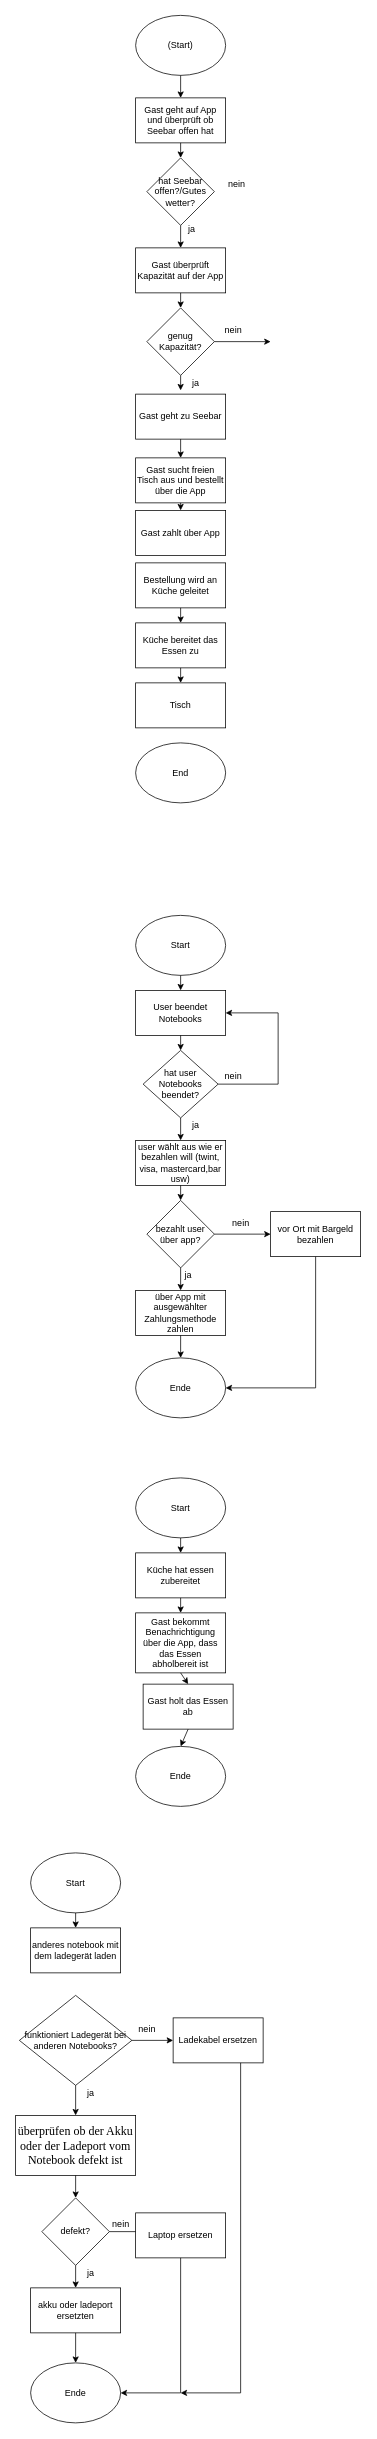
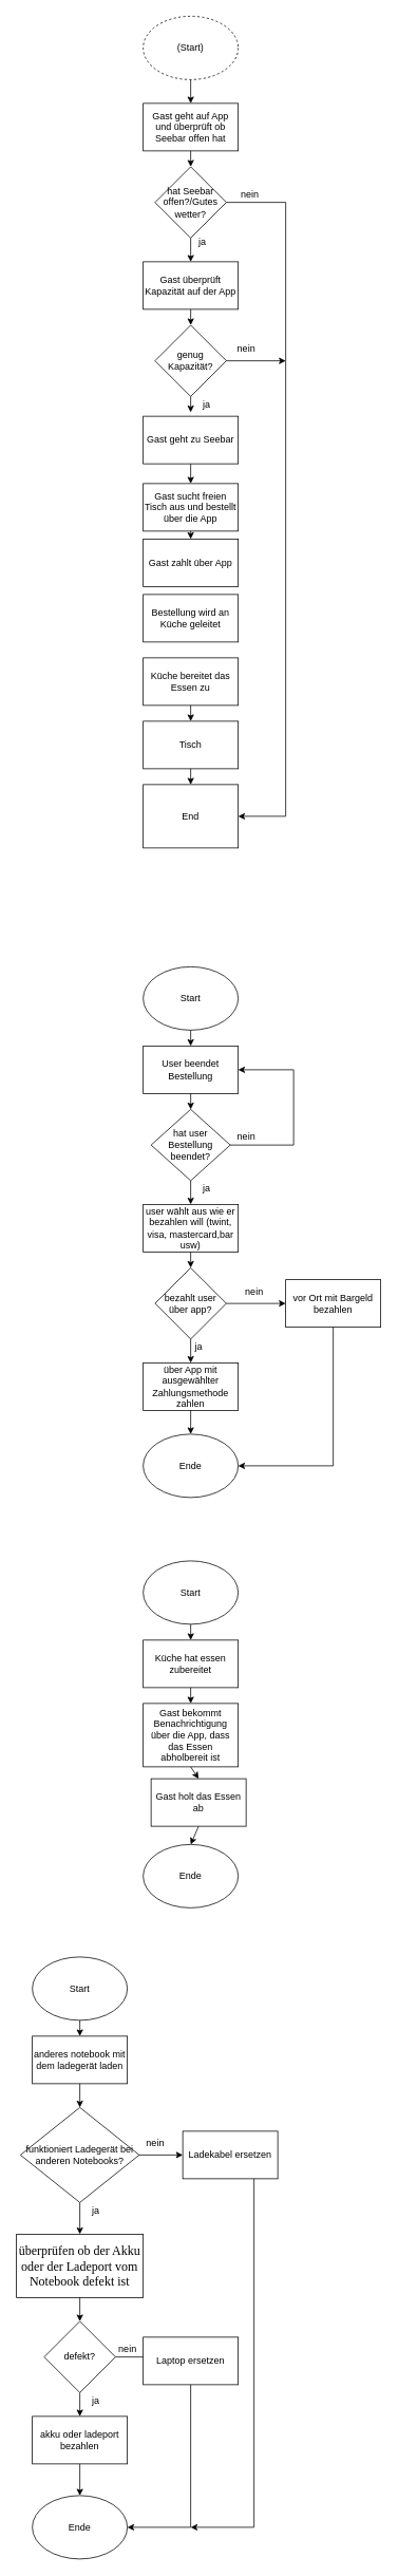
  <mxCell id="0" />
  <mxCell id="1" parent="0" />
- <mxCell id="2" value="(Start)" style="ellipse;whiteSpace=wrap;html=1;" vertex="1" parent="1"><mxGeometry x="180" y="20" width="120" height="80" as="geometry" /></mxCell>
+ <mxCell id="2" value="(Start)" style="ellipse;whiteSpace=wrap;html=1;dashed=1;" vertex="1" parent="1"><mxGeometry x="180" y="20" width="120" height="80" as="geometry" /></mxCell>
  <mxCell id="3" value="" style="endArrow=classic;html=1;rounded=0;exitX=0.5;exitY=1;exitDx=0;exitDy=0;" edge="1" parent="1" source="2"><mxGeometry width="50" height="50" relative="1" as="geometry"><mxPoint x="290" y="430" as="sourcePoint" /><mxPoint x="240" y="130" as="targetPoint" /></mxGeometry></mxCell>
  <mxCell id="4" value="Gast geht auf App und überprüft ob Seebar offen hat" style="rounded=0;whiteSpace=wrap;html=1;" vertex="1" parent="1"><mxGeometry x="180" y="130" width="120" height="60" as="geometry" /></mxCell>
  <mxCell id="5" value="hat Seebar offen?/Gutes wetter?" style="rhombus;whiteSpace=wrap;html=1;" vertex="1" parent="1"><mxGeometry x="195" y="210" width="90" height="90" as="geometry" /></mxCell>
  <mxCell id="6" value="" style="endArrow=classic;html=1;rounded=0;exitX=0.5;exitY=1;exitDx=0;exitDy=0;entryX=0.5;entryY=0;entryDx=0;entryDy=0;" edge="1" parent="1" source="4" target="5"><mxGeometry width="50" height="50" relative="1" as="geometry"><mxPoint x="310" y="360" as="sourcePoint" /><mxPoint x="360" y="310" as="targetPoint" /></mxGeometry></mxCell>
  <mxCell id="7" value="" style="endArrow=classic;html=1;rounded=0;exitX=0.5;exitY=1;exitDx=0;exitDy=0;" edge="1" parent="1" source="5"><mxGeometry width="50" height="50" relative="1" as="geometry"><mxPoint x="290" y="390" as="sourcePoint" /><mxPoint x="240" y="330" as="targetPoint" /></mxGeometry></mxCell>
  <mxCell id="8" value="ja" style="text;html=1;strokeColor=none;fillColor=none;align=center;verticalAlign=middle;whiteSpace=wrap;rounded=0;" vertex="1" parent="1"><mxGeometry x="225" y="290" width="60" height="30" as="geometry" /></mxCell>
+ <mxCell id="9" value="" style="endArrow=classic;html=1;rounded=0;exitX=1;exitY=0.5;exitDx=0;exitDy=0;entryX=1;entryY=0.5;entryDx=0;entryDy=0;" edge="1" parent="1" source="5" target="15"><mxGeometry width="50" height="50" relative="1" as="geometry"><mxPoint x="290" y="390" as="sourcePoint" /><mxPoint x="370" y="1220" as="targetPoint" /><Array as="points"><mxPoint x="360" y="255" /><mxPoint x="360" y="1030" /></Array></mxGeometry></mxCell>
  <mxCell id="10" value="nein" style="text;html=1;strokeColor=none;fillColor=none;align=center;verticalAlign=middle;whiteSpace=wrap;rounded=0;" vertex="1" parent="1"><mxGeometry x="285" y="230" width="60" height="30" as="geometry" /></mxCell>
  <mxCell id="11" value="Gast überprüft Kapazität auf der App" style="rounded=0;whiteSpace=wrap;html=1;" vertex="1" parent="1"><mxGeometry x="180" y="330" width="120" height="60" as="geometry" /></mxCell>
  <mxCell id="12" value="" style="endArrow=classic;html=1;rounded=0;exitX=0.5;exitY=1;exitDx=0;exitDy=0;" edge="1" parent="1" source="11"><mxGeometry width="50" height="50" relative="1" as="geometry"><mxPoint x="290" y="370" as="sourcePoint" /><mxPoint x="240" y="410" as="targetPoint" /></mxGeometry></mxCell>
  <mxCell id="13" value="genug Kapazität?" style="rhombus;whiteSpace=wrap;html=1;" vertex="1" parent="1"><mxGeometry x="195" y="410" width="90" height="90" as="geometry" /></mxCell>
  <mxCell id="14" value="" style="endArrow=classic;html=1;rounded=0;exitX=1;exitY=0.5;exitDx=0;exitDy=0;" edge="1" parent="1" source="13"><mxGeometry width="50" height="50" relative="1" as="geometry"><mxPoint x="290" y="450" as="sourcePoint" /><mxPoint x="360" y="455" as="targetPoint" /></mxGeometry></mxCell>
- <mxCell id="15" value="End" style="ellipse;whiteSpace=wrap;html=1;" vertex="1" parent="1"><mxGeometry x="180" y="990" width="120" height="80" as="geometry" /></mxCell>
+ <mxCell id="15" value="End" style="whiteSpace=wrap;html=1;rounded=0;" vertex="1" parent="1"><mxGeometry x="180" y="990" width="120" height="80" as="geometry" /></mxCell>
  <mxCell id="16" value="nein" style="text;html=1;align=center;verticalAlign=middle;resizable=0;points=[];autosize=1;strokeColor=none;fillColor=none;" vertex="1" parent="1"><mxGeometry x="285" y="425" width="50" height="30" as="geometry" /></mxCell>
  <mxCell id="17" value="" style="endArrow=classic;html=1;rounded=0;exitX=0.5;exitY=1;exitDx=0;exitDy=0;" edge="1" parent="1" source="13"><mxGeometry width="50" height="50" relative="1" as="geometry"><mxPoint x="290" y="530" as="sourcePoint" /><mxPoint x="240" y="520" as="targetPoint" /></mxGeometry></mxCell>
  <mxCell id="18" value="ja" style="text;html=1;align=center;verticalAlign=middle;resizable=0;points=[];autosize=1;strokeColor=none;fillColor=none;" vertex="1" parent="1"><mxGeometry x="245" y="495" width="30" height="30" as="geometry" /></mxCell>
  <mxCell id="19" value="Gast geht zu Seebar" style="rounded=0;whiteSpace=wrap;html=1;" vertex="1" parent="1"><mxGeometry x="180" y="525" width="120" height="60" as="geometry" /></mxCell>
  <mxCell id="20" value="" style="endArrow=classic;html=1;rounded=0;exitX=0.5;exitY=1;exitDx=0;exitDy=0;" edge="1" parent="1" source="19"><mxGeometry width="50" height="50" relative="1" as="geometry"><mxPoint x="290" y="590" as="sourcePoint" /><mxPoint x="240" y="610" as="targetPoint" /></mxGeometry></mxCell>
  <mxCell id="21" value="Gast sucht freien Tisch aus und bestellt über die App" style="rounded=0;whiteSpace=wrap;html=1;" vertex="1" parent="1"><mxGeometry x="180" y="610" width="120" height="60" as="geometry" /></mxCell>
  <mxCell id="22" value="Bestellung wird an Küche geleitet" style="rounded=0;whiteSpace=wrap;html=1;" vertex="1" parent="1"><mxGeometry x="180" y="750" width="120" height="60" as="geometry" /></mxCell>
- <mxCell id="23" value="" style="endArrow=classic;html=1;rounded=0;exitX=0.5;exitY=1;exitDx=0;exitDy=0;entryX=0.5;entryY=0;entryDx=0;entryDy=0;" edge="1" parent="1" source="22" target="24"><mxGeometry width="50" height="50" relative="1" as="geometry"><mxPoint x="490" y="930" as="sourcePoint" /><mxPoint x="240" y="770" as="targetPoint" /></mxGeometry></mxCell>
  <mxCell id="24" value="Küche bereitet das Essen zu" style="rounded=0;whiteSpace=wrap;html=1;" vertex="1" parent="1"><mxGeometry x="180" y="830" width="120" height="60" as="geometry" /></mxCell>
  <mxCell id="25" value="Start" style="ellipse;whiteSpace=wrap;html=1;" vertex="1" parent="1"><mxGeometry x="180" y="1220" width="120" height="80" as="geometry" /></mxCell>
- <mxCell id="26" value="hat user Notebooks beendet?" style="rhombus;whiteSpace=wrap;html=1;" vertex="1" parent="1"><mxGeometry x="190" y="1400" width="100" height="90" as="geometry" /></mxCell>
+ <mxCell id="26" value="hat user Bestellung beendet?" style="rhombus;whiteSpace=wrap;html=1;" vertex="1" parent="1"><mxGeometry x="190" y="1400" width="100" height="90" as="geometry" /></mxCell>
  <mxCell id="27" value="Tisch" style="rounded=0;whiteSpace=wrap;html=1;" vertex="1" parent="1"><mxGeometry x="180" y="910" width="120" height="60" as="geometry" /></mxCell>
  <mxCell id="28" value="" style="endArrow=classic;html=1;rounded=0;exitX=0.5;exitY=1;exitDx=0;exitDy=0;entryX=0.5;entryY=0;entryDx=0;entryDy=0;" edge="1" parent="1" source="24" target="27"><mxGeometry width="50" height="50" relative="1" as="geometry"><mxPoint x="150" y="620" as="sourcePoint" /><mxPoint x="200" y="570" as="targetPoint" /></mxGeometry></mxCell>
+ <mxCell id="29" value="" style="endArrow=classic;html=1;rounded=0;exitX=0.5;exitY=1;exitDx=0;exitDy=0;entryX=0.5;entryY=0;entryDx=0;entryDy=0;" edge="1" parent="1" source="27" target="15"><mxGeometry width="50" height="50" relative="1" as="geometry"><mxPoint x="150" y="620" as="sourcePoint" /><mxPoint x="200" y="570" as="targetPoint" /></mxGeometry></mxCell>
  <mxCell id="30" value="Gast zahlt über App" style="rounded=0;whiteSpace=wrap;html=1;" vertex="1" parent="1"><mxGeometry x="180" y="680" width="120" height="60" as="geometry" /></mxCell>
  <mxCell id="31" value="" style="endArrow=classic;html=1;rounded=0;exitX=0.5;exitY=1;exitDx=0;exitDy=0;" edge="1" parent="1" source="21" target="30"><mxGeometry width="50" height="50" relative="1" as="geometry"><mxPoint x="390" y="810" as="sourcePoint" /><mxPoint x="440" y="760" as="targetPoint" /></mxGeometry></mxCell>
- <mxCell id="32" value="User beendet Notebooks" style="rounded=0;whiteSpace=wrap;html=1;" vertex="1" parent="1"><mxGeometry x="180" y="1320" width="120" height="60" as="geometry" /></mxCell>
+ <mxCell id="32" value="User beendet Bestellung" style="rounded=0;whiteSpace=wrap;html=1;" vertex="1" parent="1"><mxGeometry x="180" y="1320" width="120" height="60" as="geometry" /></mxCell>
  <mxCell id="33" value="" style="endArrow=classic;html=1;rounded=0;exitX=0.5;exitY=1;exitDx=0;exitDy=0;entryX=0.5;entryY=0;entryDx=0;entryDy=0;" edge="1" parent="1" source="25" target="32"><mxGeometry width="50" height="50" relative="1" as="geometry"><mxPoint x="400" y="1420" as="sourcePoint" /><mxPoint x="450" y="1370" as="targetPoint" /></mxGeometry></mxCell>
  <mxCell id="34" value="" style="endArrow=classic;html=1;rounded=0;exitX=0.5;exitY=1;exitDx=0;exitDy=0;entryX=0.5;entryY=0;entryDx=0;entryDy=0;" edge="1" parent="1" source="32" target="26"><mxGeometry width="50" height="50" relative="1" as="geometry"><mxPoint x="400" y="1420" as="sourcePoint" /><mxPoint x="450" y="1370" as="targetPoint" /></mxGeometry></mxCell>
  <mxCell id="35" value="" style="endArrow=classic;html=1;rounded=0;exitX=1;exitY=0.5;exitDx=0;exitDy=0;entryX=1;entryY=0.5;entryDx=0;entryDy=0;" edge="1" parent="1" source="26" target="32"><mxGeometry width="50" height="50" relative="1" as="geometry"><mxPoint x="400" y="1420" as="sourcePoint" /><mxPoint x="450" y="1370" as="targetPoint" /><Array as="points"><mxPoint x="370" y="1445" /><mxPoint x="370" y="1350" /></Array></mxGeometry></mxCell>
  <mxCell id="36" value="nein" style="text;html=1;align=center;verticalAlign=middle;resizable=0;points=[];autosize=1;strokeColor=none;fillColor=none;" vertex="1" parent="1"><mxGeometry x="285" y="1420" width="50" height="30" as="geometry" /></mxCell>
  <mxCell id="37" value="" style="endArrow=classic;html=1;rounded=0;exitX=0.5;exitY=1;exitDx=0;exitDy=0;" edge="1" parent="1" source="26"><mxGeometry width="50" height="50" relative="1" as="geometry"><mxPoint x="400" y="1420" as="sourcePoint" /><mxPoint x="240" y="1520" as="targetPoint" /></mxGeometry></mxCell>
  <mxCell id="38" value="ja" style="text;html=1;align=center;verticalAlign=middle;resizable=0;points=[];autosize=1;strokeColor=none;fillColor=none;" vertex="1" parent="1"><mxGeometry x="245" y="1485" width="30" height="30" as="geometry" /></mxCell>
  <mxCell id="39" value="user wählt aus wie er bezahlen will (twint, visa, mastercard,bar usw)" style="rounded=0;whiteSpace=wrap;html=1;" vertex="1" parent="1"><mxGeometry x="180" y="1520" width="120" height="60" as="geometry" /></mxCell>
  <mxCell id="40" value="bezahlt user über app?" style="rhombus;whiteSpace=wrap;html=1;" vertex="1" parent="1"><mxGeometry x="195" y="1600" width="90" height="90" as="geometry" /></mxCell>
  <mxCell id="41" value="" style="endArrow=classic;html=1;rounded=0;exitX=0.5;exitY=1;exitDx=0;exitDy=0;entryX=0.5;entryY=0;entryDx=0;entryDy=0;" edge="1" parent="1" source="39" target="40"><mxGeometry width="50" height="50" relative="1" as="geometry"><mxPoint x="400" y="1720" as="sourcePoint" /><mxPoint x="450" y="1670" as="targetPoint" /></mxGeometry></mxCell>
  <mxCell id="42" value="" style="endArrow=classic;html=1;rounded=0;exitX=1;exitY=0.5;exitDx=0;exitDy=0;" edge="1" parent="1" source="40"><mxGeometry width="50" height="50" relative="1" as="geometry"><mxPoint x="400" y="1720" as="sourcePoint" /><mxPoint x="360" y="1645" as="targetPoint" /></mxGeometry></mxCell>
  <mxCell id="43" value="nein" style="text;html=1;align=center;verticalAlign=middle;resizable=0;points=[];autosize=1;strokeColor=none;fillColor=none;" vertex="1" parent="1"><mxGeometry x="295" y="1615" width="50" height="30" as="geometry" /></mxCell>
  <mxCell id="44" value="vor Ort mit Bargeld bezahlen" style="rounded=0;whiteSpace=wrap;html=1;" vertex="1" parent="1"><mxGeometry x="360" y="1615" width="120" height="60" as="geometry" /></mxCell>
  <mxCell id="45" value="" style="endArrow=classic;html=1;rounded=0;exitX=0.5;exitY=1;exitDx=0;exitDy=0;" edge="1" parent="1" source="40"><mxGeometry width="50" height="50" relative="1" as="geometry"><mxPoint x="400" y="1710" as="sourcePoint" /><mxPoint x="240" y="1720" as="targetPoint" /></mxGeometry></mxCell>
  <mxCell id="46" value="ja" style="text;html=1;align=center;verticalAlign=middle;resizable=0;points=[];autosize=1;strokeColor=none;fillColor=none;" vertex="1" parent="1"><mxGeometry x="235" y="1685" width="30" height="30" as="geometry" /></mxCell>
  <mxCell id="47" value="über App mit ausgewählter Zahlungsmethode zahlen" style="rounded=0;whiteSpace=wrap;html=1;" vertex="1" parent="1"><mxGeometry x="180" y="1720" width="120" height="60" as="geometry" /></mxCell>
  <mxCell id="48" value="Ende" style="ellipse;whiteSpace=wrap;html=1;" vertex="1" parent="1"><mxGeometry x="180" y="1810" width="120" height="80" as="geometry" /></mxCell>
  <mxCell id="49" value="" style="endArrow=classic;html=1;rounded=0;exitX=0.5;exitY=1;exitDx=0;exitDy=0;" edge="1" parent="1" source="47" target="48"><mxGeometry width="50" height="50" relative="1" as="geometry"><mxPoint x="400" y="1780" as="sourcePoint" /><mxPoint x="450" y="1730" as="targetPoint" /></mxGeometry></mxCell>
  <mxCell id="50" value="" style="endArrow=classic;html=1;rounded=0;exitX=0.5;exitY=1;exitDx=0;exitDy=0;entryX=1;entryY=0.5;entryDx=0;entryDy=0;" edge="1" parent="1" source="44" target="48"><mxGeometry width="50" height="50" relative="1" as="geometry"><mxPoint x="400" y="1780" as="sourcePoint" /><mxPoint x="450" y="1730" as="targetPoint" /><Array as="points"><mxPoint x="420" y="1850" /></Array></mxGeometry></mxCell>
  <mxCell id="51" value="Start" style="ellipse;whiteSpace=wrap;html=1;" vertex="1" parent="1"><mxGeometry x="180" y="1970" width="120" height="80" as="geometry" /></mxCell>
  <mxCell id="52" value="Küche hat essen zubereitet" style="rounded=0;whiteSpace=wrap;html=1;" vertex="1" parent="1"><mxGeometry x="180" y="2070" width="120" height="60" as="geometry" /></mxCell>
  <mxCell id="53" value="" style="endArrow=classic;html=1;rounded=0;exitX=0.5;exitY=1;exitDx=0;exitDy=0;entryX=0.5;entryY=0;entryDx=0;entryDy=0;" edge="1" parent="1" source="51" target="52"><mxGeometry width="50" height="50" relative="1" as="geometry"><mxPoint x="230" y="2250" as="sourcePoint" /><mxPoint x="280" y="2200" as="targetPoint" /></mxGeometry></mxCell>
  <mxCell id="54" value="Gast bekommt Benachrichtigung über die App, dass das Essen abholbereit ist" style="rounded=0;whiteSpace=wrap;html=1;" vertex="1" parent="1"><mxGeometry x="180" y="2150" width="120" height="80" as="geometry" /></mxCell>
  <mxCell id="55" value="" style="endArrow=classic;html=1;rounded=0;exitX=0.5;exitY=1;exitDx=0;exitDy=0;entryX=0.5;entryY=0;entryDx=0;entryDy=0;" edge="1" parent="1" source="52" target="54"><mxGeometry width="50" height="50" relative="1" as="geometry"><mxPoint x="230" y="2250" as="sourcePoint" /><mxPoint x="280" y="2200" as="targetPoint" /></mxGeometry></mxCell>
  <mxCell id="56" value="Gast holt das Essen ab" style="rounded=0;whiteSpace=wrap;html=1;" vertex="1" parent="1"><mxGeometry x="190" y="2245" width="120" height="60" as="geometry" /></mxCell>
  <mxCell id="57" value="" style="endArrow=classic;html=1;rounded=0;exitX=0.5;exitY=1;exitDx=0;exitDy=0;entryX=0.5;entryY=0;entryDx=0;entryDy=0;" edge="1" parent="1" source="54" target="56"><mxGeometry width="50" height="50" relative="1" as="geometry"><mxPoint x="180" y="2230" as="sourcePoint" /><mxPoint x="230" y="2180" as="targetPoint" /></mxGeometry></mxCell>
  <mxCell id="58" value="Ende" style="ellipse;whiteSpace=wrap;html=1;" vertex="1" parent="1"><mxGeometry x="180" y="2328" width="120" height="80" as="geometry" /></mxCell>
  <mxCell id="59" value="" style="endArrow=classic;html=1;rounded=0;exitX=0.5;exitY=1;exitDx=0;exitDy=0;entryX=0.5;entryY=0;entryDx=0;entryDy=0;" edge="1" parent="1" source="56" target="58"><mxGeometry width="50" height="50" relative="1" as="geometry"><mxPoint x="180" y="2320" as="sourcePoint" /><mxPoint x="230" y="2270" as="targetPoint" /></mxGeometry></mxCell>
  <mxCell id="60" value="Start" style="ellipse;whiteSpace=wrap;html=1;" vertex="1" parent="1"><mxGeometry x="40" y="2470" width="120" height="80" as="geometry" /></mxCell>
  <mxCell id="61" value="funktioniert Ladegerät bei anderen Notebooks?" style="rhombus;whiteSpace=wrap;html=1;" vertex="1" parent="1"><mxGeometry x="25" y="2660" width="150" height="120" as="geometry" /></mxCell>
  <mxCell id="62" value="" style="endArrow=classic;html=1;rounded=0;exitX=0.5;exitY=1;exitDx=0;exitDy=0;" edge="1" parent="1" source="60"><mxGeometry width="50" height="50" relative="1" as="geometry"><mxPoint x="520" y="2790" as="sourcePoint" /><mxPoint x="100" y="2570" as="targetPoint" /></mxGeometry></mxCell>
  <mxCell id="63" value="" style="endArrow=classic;html=1;rounded=0;exitX=1;exitY=0.5;exitDx=0;exitDy=0;" edge="1" parent="1" source="61"><mxGeometry width="50" height="50" relative="1" as="geometry"><mxPoint x="520" y="2790" as="sourcePoint" /><mxPoint x="230" y="2720" as="targetPoint" /></mxGeometry></mxCell>
  <mxCell id="64" value="nein" style="text;html=1;align=center;verticalAlign=middle;resizable=0;points=[];autosize=1;strokeColor=none;fillColor=none;" vertex="1" parent="1"><mxGeometry x="170" y="2690" width="50" height="30" as="geometry" /></mxCell>
  <mxCell id="65" value="anderes notebook mit dem ladegerät laden" style="rounded=0;whiteSpace=wrap;html=1;" vertex="1" parent="1"><mxGeometry x="40" y="2570" width="120" height="60" as="geometry" /></mxCell>
+ <mxCell id="66" value="" style="endArrow=classic;html=1;rounded=0;exitX=0.5;exitY=1;exitDx=0;exitDy=0;entryX=0.5;entryY=0;entryDx=0;entryDy=0;" edge="1" parent="1" source="65" target="61"><mxGeometry width="50" height="50" relative="1" as="geometry"><mxPoint x="340" y="2680" as="sourcePoint" /><mxPoint x="390" y="2630" as="targetPoint" /></mxGeometry></mxCell>
  <mxCell id="67" value="" style="endArrow=classic;html=1;rounded=0;exitX=0.5;exitY=1;exitDx=0;exitDy=0;" edge="1" parent="1" source="61"><mxGeometry width="50" height="50" relative="1" as="geometry"><mxPoint x="360" y="2820" as="sourcePoint" /><mxPoint x="100" y="2820" as="targetPoint" /></mxGeometry></mxCell>
  <mxCell id="68" value="ja" style="text;html=1;align=center;verticalAlign=middle;resizable=0;points=[];autosize=1;strokeColor=none;fillColor=none;" vertex="1" parent="1"><mxGeometry x="105" y="2775" width="30" height="30" as="geometry" /></mxCell>
  <mxCell id="69" value="Ladekabel ersetzen" style="rounded=0;whiteSpace=wrap;html=1;" vertex="1" parent="1"><mxGeometry x="230" y="2690" width="120" height="60" as="geometry" /></mxCell>
  <mxCell id="70" value="&lt;span style=&quot;text-align: start; font-size: 12pt; font-family: &amp;quot;Times New Roman&amp;quot;, serif;&quot;&gt;überprüfen ob der Akku oder der Ladeport vom Notebook defekt ist&lt;/span&gt;&lt;span style=&quot;font-size: medium; text-align: start;&quot;&gt;&lt;/span&gt;" style="rounded=0;whiteSpace=wrap;html=1;" vertex="1" parent="1"><mxGeometry x="20" y="2820" width="160" height="80" as="geometry" /></mxCell>
  <mxCell id="71" value="defekt?" style="rhombus;whiteSpace=wrap;html=1;" vertex="1" parent="1"><mxGeometry x="55" y="2930" width="90" height="90" as="geometry" /></mxCell>
  <mxCell id="72" value="" style="endArrow=classic;html=1;rounded=0;exitX=0.5;exitY=1;exitDx=0;exitDy=0;entryX=0.5;entryY=0;entryDx=0;entryDy=0;" edge="1" parent="1" source="70" target="71"><mxGeometry width="50" height="50" relative="1" as="geometry"><mxPoint x="360" y="2820" as="sourcePoint" /><mxPoint x="410" y="2770" as="targetPoint" /></mxGeometry></mxCell>
  <mxCell id="73" value="" style="endArrow=classic;html=1;rounded=0;exitX=0.5;exitY=1;exitDx=0;exitDy=0;" edge="1" parent="1" source="71"><mxGeometry width="50" height="50" relative="1" as="geometry"><mxPoint x="360" y="3050" as="sourcePoint" /><mxPoint x="100" y="3050" as="targetPoint" /></mxGeometry></mxCell>
  <mxCell id="74" value="ja" style="text;html=1;align=center;verticalAlign=middle;resizable=0;points=[];autosize=1;strokeColor=none;fillColor=none;" vertex="1" parent="1"><mxGeometry x="105" y="3015" width="30" height="30" as="geometry" /></mxCell>
- <mxCell id="75" value="akku oder ladeport ersetzten" style="rounded=0;whiteSpace=wrap;html=1;" vertex="1" parent="1"><mxGeometry x="40" y="3050" width="120" height="60" as="geometry" /></mxCell>
+ <mxCell id="75" value="akku oder ladeport bezahlen" style="rounded=0;whiteSpace=wrap;html=1;" vertex="1" parent="1"><mxGeometry x="40" y="3050" width="120" height="60" as="geometry" /></mxCell>
  <mxCell id="76" value="" style="endArrow=classic;html=1;rounded=0;exitX=0.5;exitY=1;exitDx=0;exitDy=0;" edge="1" parent="1" source="75"><mxGeometry width="50" height="50" relative="1" as="geometry"><mxPoint x="360" y="3100" as="sourcePoint" /><mxPoint x="100" y="3150" as="targetPoint" /></mxGeometry></mxCell>
  <mxCell id="77" value="Ende" style="ellipse;whiteSpace=wrap;html=1;" vertex="1" parent="1"><mxGeometry x="40" y="3150" width="120" height="80" as="geometry" /></mxCell>
  <mxCell id="78" value="" style="endArrow=classic;html=1;rounded=0;exitX=1;exitY=0.5;exitDx=0;exitDy=0;" edge="1" parent="1" source="71"><mxGeometry width="50" height="50" relative="1" as="geometry"><mxPoint x="160" y="3070" as="sourcePoint" /><mxPoint x="210" y="2975" as="targetPoint" /></mxGeometry></mxCell>
  <mxCell id="79" value="nein" style="text;html=1;align=center;verticalAlign=middle;resizable=0;points=[];autosize=1;strokeColor=none;fillColor=none;" vertex="1" parent="1"><mxGeometry x="135" y="2950" width="50" height="30" as="geometry" /></mxCell>
  <mxCell id="80" value="Laptop ersetzen" style="rounded=0;whiteSpace=wrap;html=1;" vertex="1" parent="1"><mxGeometry x="180" y="2950" width="120" height="60" as="geometry" /></mxCell>
  <mxCell id="81" value="" style="endArrow=classic;html=1;rounded=0;exitX=0.5;exitY=1;exitDx=0;exitDy=0;entryX=1;entryY=0.5;entryDx=0;entryDy=0;" edge="1" parent="1" source="80" target="77"><mxGeometry width="50" height="50" relative="1" as="geometry"><mxPoint x="160" y="3070" as="sourcePoint" /><mxPoint x="270" y="3190" as="targetPoint" /><Array as="points"><mxPoint x="240" y="3190" /></Array></mxGeometry></mxCell>
  <mxCell id="82" value="" style="endArrow=classic;html=1;rounded=0;exitX=0.75;exitY=1;exitDx=0;exitDy=0;" edge="1" parent="1" source="69"><mxGeometry width="50" height="50" relative="1" as="geometry"><mxPoint x="160" y="3070" as="sourcePoint" /><mxPoint x="240" y="3190" as="targetPoint" /><Array as="points"><mxPoint x="320" y="3190" /></Array></mxGeometry></mxCell>
